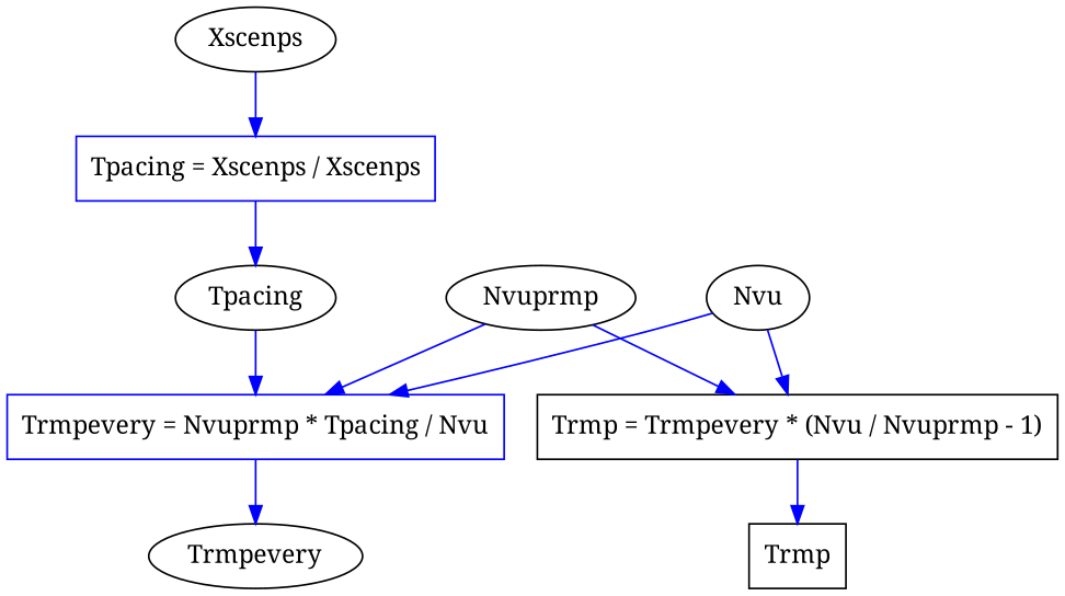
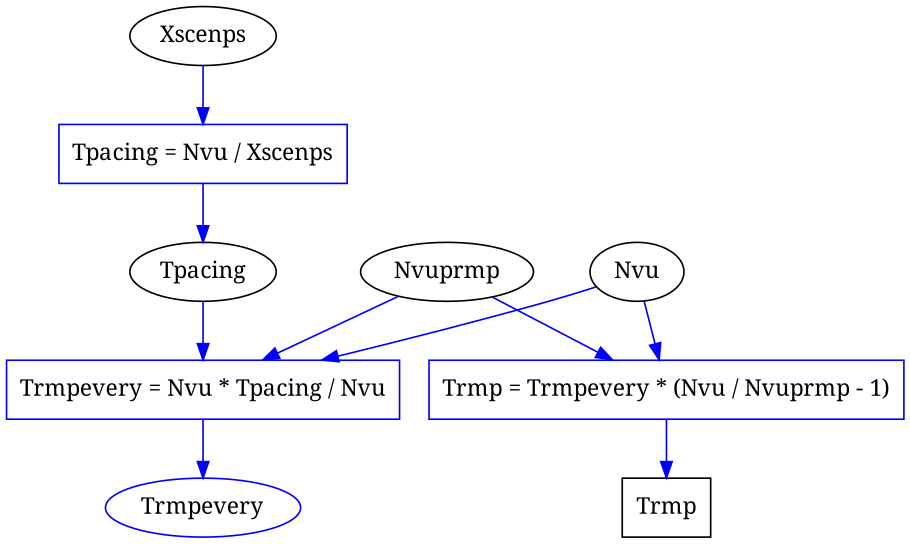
  digraph {
    fontname="Noto Serif"
    rankdir=TB
    node [fontname="Noto Serif"]
    edge [color=blue fontname="Noto Serif"]
    n1 [label=Nvu]
-   n2 [color=blue label="Trmpevery = Nvuprmp * Tpacing / Nvu" shape=rectangle]
-   n3 [color=black label="Trmp = Trmpevery * (Nvu / Nvuprmp - 1)" shape=rectangle]
-   n4 [color=blue label="Tpacing = Xscenps / Xscenps" shape=rectangle]
+   n2 [color=blue label="Trmpevery = Nvu * Tpacing / Nvu" shape=rectangle]
+   n3 [color=blue label="Trmp = Trmpevery * (Nvu / Nvuprmp - 1)" shape=rectangle]
+   n4 [color=blue label="Tpacing = Nvu / Xscenps" shape=rectangle]
    n5 [label=Tpacing]
-   n6 [label=Trmpevery]
+   n6 [label=Trmpevery color=blue]
    n7 [label=Trmp shape=box]
    n8 [label=Nvuprmp]
    n9 [label=Xscenps]
    n1 -> n2
    n1 -> n3
    n2 -> n6
    n3 -> n7
    n4 -> n5
    n5 -> n2
    n8 -> n2
    n8 -> n3
    n9 -> n4
  }
